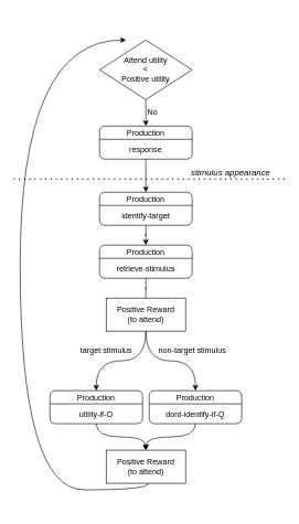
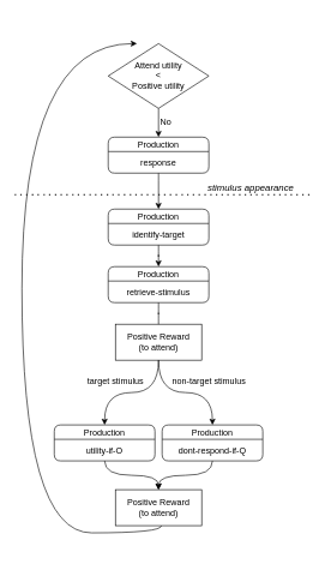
  <mxCell id="0" />
  <mxCell id="1" parent="0" />
  <mxCell id="2" value="" style="swimlane;fontSize=12;strokeColor=none;gradientColor=none;swimlaneFillColor=none;dashed=1;opacity=80;fillColor=none;swimlaneLine=0;" vertex="1" parent="1"><mxGeometry x="20" y="20" width="400" height="750" as="geometry" /></mxCell>
  <mxCell id="3" value="Production" style="swimlane;fontStyle=0;childLayout=stackLayout;horizontal=1;startSize=20;horizontalStack=0;resizeParent=1;resizeParentMax=0;resizeLast=0;collapsible=1;marginBottom=0;rounded=1;shadow=0;glass=0;fillColor=none;" vertex="1" parent="2"><mxGeometry x="130" y="270" width="140" height="50" as="geometry" /></mxCell>
  <mxCell id="4" value="identify-target" style="text;strokeColor=none;fillColor=none;align=center;verticalAlign=middle;spacingLeft=4;spacingRight=4;overflow=hidden;points=[[0,0.5],[1,0.5]];portConstraint=eastwest;rotatable=0;rounded=1;shadow=0;glass=0;" vertex="1" parent="3"><mxGeometry y="20" width="140" height="30" as="geometry" /></mxCell>
  <mxCell id="5" value="Production" style="swimlane;fontStyle=0;childLayout=stackLayout;horizontal=1;startSize=20;horizontalStack=0;resizeParent=1;resizeParentMax=0;resizeLast=0;collapsible=1;marginBottom=0;rounded=1;shadow=0;glass=0;fillColor=none;" vertex="1" parent="2"><mxGeometry x="130" y="350" width="140" height="50" as="geometry" /></mxCell>
  <mxCell id="6" value="retrieve-stimulus" style="text;strokeColor=none;fillColor=none;align=center;verticalAlign=middle;spacingLeft=4;spacingRight=4;overflow=hidden;points=[[0,0.5],[1,0.5]];portConstraint=eastwest;rotatable=0;rounded=1;shadow=0;glass=0;" vertex="1" parent="5"><mxGeometry y="20" width="140" height="30" as="geometry" /></mxCell>
  <mxCell id="7" value="Production" style="swimlane;fontStyle=0;childLayout=stackLayout;horizontal=1;startSize=20;horizontalStack=0;resizeParent=1;resizeParentMax=0;resizeLast=0;collapsible=1;marginBottom=0;rounded=1;shadow=0;glass=0;swimlaneFillColor=none;fillColor=none;" vertex="1" parent="2"><mxGeometry x="55" y="570" width="140" height="50" as="geometry" /></mxCell>
  <mxCell id="8" value="utility-if-O" style="text;strokeColor=none;fillColor=none;align=center;verticalAlign=middle;spacingLeft=4;spacingRight=4;overflow=hidden;points=[[0,0.5],[1,0.5]];portConstraint=eastwest;rotatable=0;rounded=1;shadow=0;glass=0;" vertex="1" parent="7"><mxGeometry y="20" width="140" height="30" as="geometry" /></mxCell>
  <mxCell id="9" value="Production" style="swimlane;fontStyle=0;childLayout=stackLayout;horizontal=1;startSize=20;horizontalStack=0;resizeParent=1;resizeParentMax=0;resizeLast=0;collapsible=1;marginBottom=0;rounded=1;shadow=0;glass=0;fillColor=none;" vertex="1" parent="2"><mxGeometry x="205" y="570" width="140" height="50" as="geometry" /></mxCell>
- <mxCell id="10" value="dont-identify-if-Q" style="text;strokeColor=none;fillColor=none;align=center;verticalAlign=middle;spacingLeft=4;spacingRight=4;overflow=hidden;points=[[0,0.5],[1,0.5]];portConstraint=eastwest;rotatable=0;rounded=1;shadow=0;glass=0;" vertex="1" parent="9"><mxGeometry y="20" width="140" height="30" as="geometry" /></mxCell>
+ <mxCell id="10" value="dont-respond-if-Q" style="text;strokeColor=none;fillColor=none;align=center;verticalAlign=middle;spacingLeft=4;spacingRight=4;overflow=hidden;points=[[0,0.5],[1,0.5]];portConstraint=eastwest;rotatable=0;rounded=1;shadow=0;glass=0;" vertex="1" parent="9"><mxGeometry y="20" width="140" height="30" as="geometry" /></mxCell>
  <mxCell id="11" value="Positive Reward&lt;br&gt;(to attend)" style="rounded=0;whiteSpace=wrap;html=1;fontSize=12;fillColor=none;" vertex="1" parent="2"><mxGeometry x="140" y="660" width="120" height="50" as="geometry" /></mxCell>
  <mxCell id="12" value="target stimulus" style="edgeStyle=orthogonalEdgeStyle;curved=1;rounded=0;orthogonalLoop=1;jettySize=auto;html=1;entryX=0.5;entryY=0;entryDx=0;entryDy=0;labelBackgroundColor=none;startArrow=none;fontSize=12;" edge="1" parent="2" source="18" target="7"><mxGeometry x="0.273" y="-15" relative="1" as="geometry"><mxPoint as="offset" /><mxPoint x="204.0" y="470" as="sourcePoint" /></mxGeometry></mxCell>
  <mxCell id="13" value="&lt;div style=&quot;font-size: 12px;&quot;&gt;non-target stimulus&lt;/div&gt;" style="edgeStyle=orthogonalEdgeStyle;curved=1;rounded=0;orthogonalLoop=1;jettySize=auto;html=1;labelBackgroundColor=none;exitX=0.5;exitY=1;exitDx=0;exitDy=0;fontSize=12;" edge="1" parent="2" source="18" target="9"><mxGeometry x="0.394" y="15" relative="1" as="geometry"><mxPoint as="offset" /><mxPoint x="204.0" y="470" as="sourcePoint" /></mxGeometry></mxCell>
  <mxCell id="14" style="edgeStyle=orthogonalEdgeStyle;curved=1;html=1;labelBackgroundColor=none;fontSize=12;endArrow=classic;endFill=1;" edge="1" parent="2" source="7" target="11"><mxGeometry relative="1" as="geometry" /></mxCell>
  <mxCell id="15" style="edgeStyle=orthogonalEdgeStyle;curved=1;html=1;labelBackgroundColor=none;fontSize=12;endArrow=classic;endFill=1;" edge="1" parent="2" source="9" target="11"><mxGeometry relative="1" as="geometry" /></mxCell>
  <mxCell id="16" value="" style="edgeStyle=orthogonalEdgeStyle;curved=1;rounded=0;orthogonalLoop=1;jettySize=auto;html=1;endArrow=classic;endFill=1;" edge="1" parent="2" source="3" target="5"><mxGeometry relative="1" as="geometry"><mxPoint x="204" y="240" as="sourcePoint" /><mxPoint x="204" y="340" as="targetPoint" /></mxGeometry></mxCell>
  <mxCell id="17" style="edgeStyle=orthogonalEdgeStyle;curved=1;rounded=0;orthogonalLoop=1;jettySize=auto;html=1;startArrow=none;endArrow=none;endFill=0;entryX=0.5;entryY=0;entryDx=0;entryDy=0;" edge="1" parent="2" source="5" target="18"><mxGeometry relative="1" as="geometry"><mxPoint x="204.0" y="340" as="targetPoint" /></mxGeometry></mxCell>
  <mxCell id="18" value="Positive Reward&lt;br&gt;(to attend)" style="rounded=0;whiteSpace=wrap;html=1;fontSize=12;fillColor=none;" vertex="1" parent="2"><mxGeometry x="140" y="430" width="120" height="50" as="geometry" /></mxCell>
  <mxCell id="19" value="Production" style="swimlane;fontStyle=0;childLayout=stackLayout;horizontal=1;startSize=20;horizontalStack=0;resizeParent=1;resizeParentMax=0;resizeLast=0;collapsible=1;marginBottom=0;rounded=1;shadow=0;glass=0;fillColor=none;" vertex="1" parent="2"><mxGeometry x="130" y="170" width="140" height="50" as="geometry" /></mxCell>
  <mxCell id="20" value="response" style="text;strokeColor=none;fillColor=none;align=center;verticalAlign=middle;spacingLeft=4;spacingRight=4;overflow=hidden;points=[[0,0.5],[1,0.5]];portConstraint=eastwest;rotatable=0;rounded=1;shadow=0;glass=0;" vertex="1" parent="19"><mxGeometry y="20" width="140" height="30" as="geometry" /></mxCell>
  <mxCell id="21" style="edgeStyle=orthogonalEdgeStyle;curved=1;rounded=0;orthogonalLoop=1;jettySize=auto;html=1;entryX=0.5;entryY=0;entryDx=0;entryDy=0;" edge="1" parent="2" source="19" target="3"><mxGeometry relative="1" as="geometry" /></mxCell>
  <mxCell id="22" value="No" style="edgeStyle=none;html=1;entryX=0.5;entryY=0;entryDx=0;entryDy=0;fontSize=12;" edge="1" parent="2" source="23" target="19"><mxGeometry y="10" relative="1" as="geometry"><mxPoint as="offset" /></mxGeometry></mxCell>
  <mxCell id="23" value="&lt;font style=&quot;font-size: 12px&quot;&gt;Attend utility&lt;br&gt;&amp;lt;&lt;br&gt;Positive utility&lt;br&gt;&lt;/font&gt;" style="rhombus;whiteSpace=wrap;html=1;fillColor=default;" vertex="1" parent="2"><mxGeometry x="130" y="40" width="140" height="90" as="geometry" /></mxCell>
  <mxCell id="24" style="edgeStyle=orthogonalEdgeStyle;curved=1;html=1;labelBackgroundColor=none;fontSize=12;endArrow=classic;endFill=1;" edge="1" parent="2" source="11"><mxGeometry relative="1" as="geometry"><mxPoint x="170" y="40" as="targetPoint" /><Array as="points"><mxPoint x="204" y="720" /><mxPoint x="10" y="720" /><mxPoint x="10" y="40" /></Array></mxGeometry></mxCell>
  <mxCell id="25" value="stimulus appearance" style="endArrow=none;dashed=1;html=1;dashPattern=1 3;strokeWidth=2;rounded=0;curved=1;fontStyle=2;spacingLeft=15;labelBackgroundColor=none;fontSize=13;" edge="1" parent="1"><mxGeometry x="0.561" y="10" width="50" height="50" relative="1" as="geometry"><mxPoint x="20" y="270" as="sourcePoint" /><mxPoint x="430" y="270" as="targetPoint" /><mxPoint as="offset" /></mxGeometry></mxCell>
